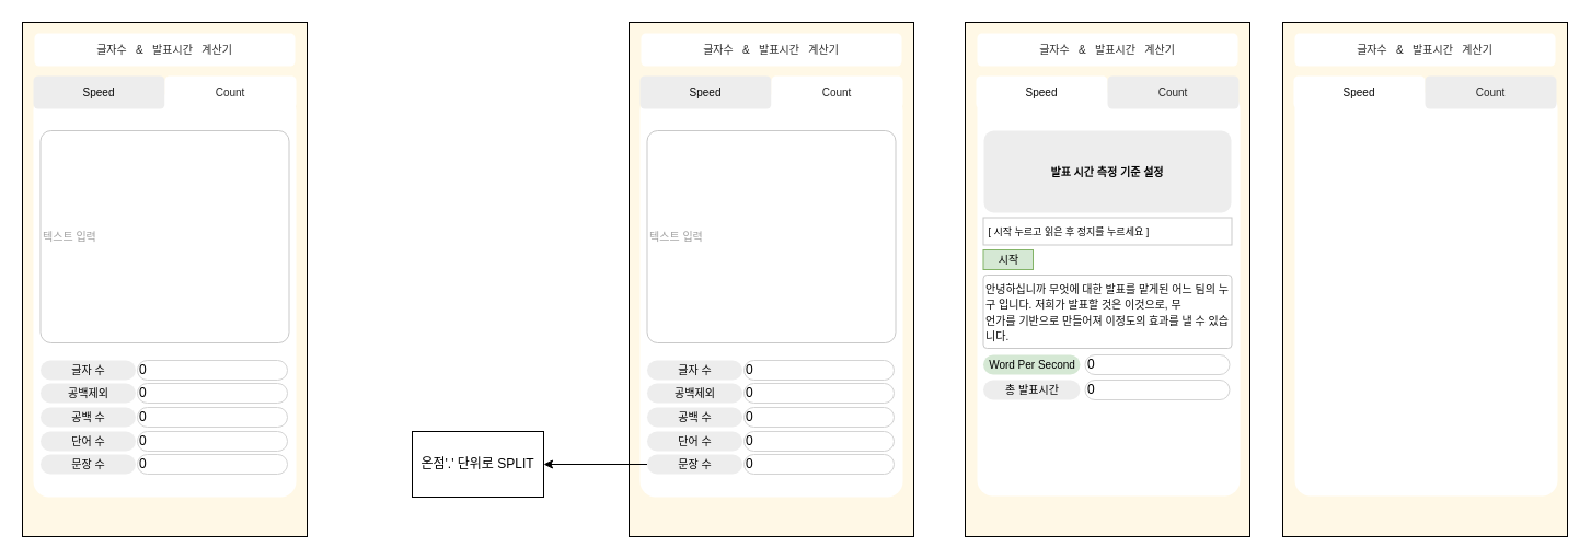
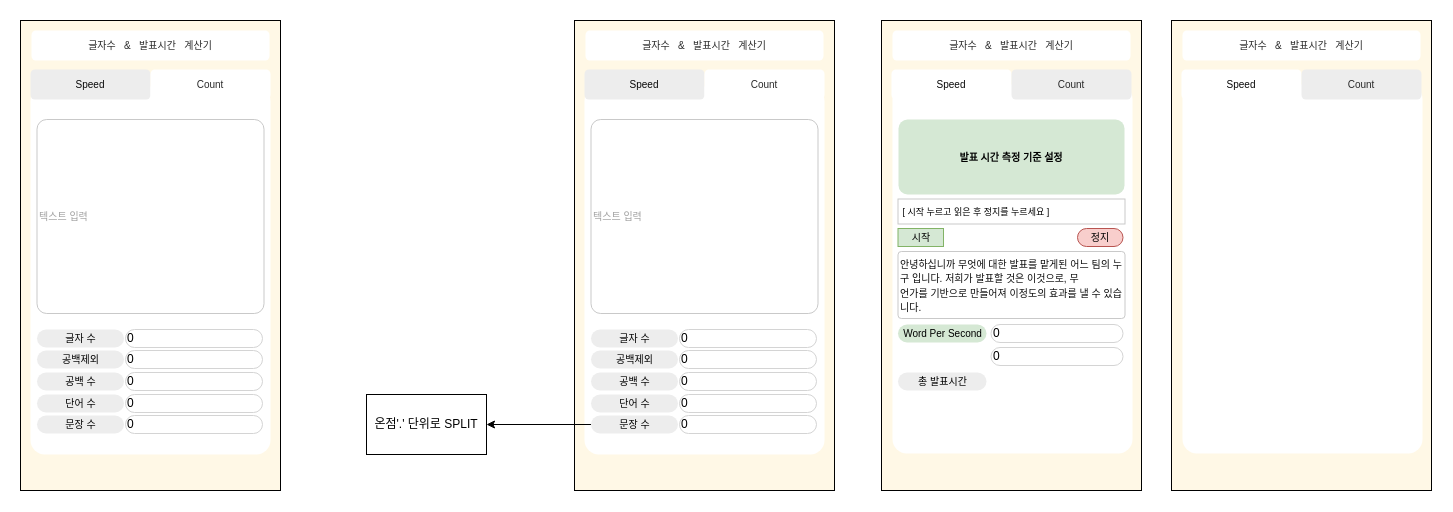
  <mxCell id="0" />
  <mxCell id="1" parent="0" />
  <mxCell id="2" value="" style="rounded=0;whiteSpace=wrap;html=1;fillColor=#FFF8E6;" parent="1" vertex="1"><mxGeometry x="881" y="20" width="260" height="470" as="geometry" /></mxCell>
  <mxCell id="3" value="" style="rounded=1;whiteSpace=wrap;html=1;fillColor=#FFFFFF;strokeColor=none;shadow=0;arcSize=6;" vertex="1" parent="1"><mxGeometry x="892" y="84" width="240" height="369" as="geometry" /></mxCell>
  <mxCell id="4" value="" style="rounded=0;whiteSpace=wrap;html=1;fillColor=#FFF8E6;" parent="1" vertex="1"><mxGeometry x="574" y="20" width="260" height="470" as="geometry" /></mxCell>
  <mxCell id="5" value="" style="rounded=1;whiteSpace=wrap;html=1;fillColor=#FFFFFF;strokeColor=none;shadow=0;arcSize=6;" parent="1" vertex="1"><mxGeometry x="584" y="86" width="240" height="368" as="geometry" /></mxCell>
  <mxCell id="6" value="&lt;font style=&quot;font-size: 10px;&quot; color=&quot;#080808&quot;&gt;Speed&lt;br&gt;&lt;/font&gt;" style="rounded=1;whiteSpace=wrap;html=1;strokeColor=none;" parent="1" vertex="1"><mxGeometry x="891" y="69" width="120" height="30" as="geometry" /></mxCell>
  <mxCell id="7" value="&lt;font style=&quot;font-size: 10px;&quot; color=&quot;#292929&quot;&gt;Count&lt;/font&gt;" style="rounded=1;whiteSpace=wrap;html=1;fillColor=#EDEDED;strokeColor=none;shadow=0;" parent="1" vertex="1"><mxGeometry x="1011" y="69" width="120" height="30" as="geometry" /></mxCell>
  <mxCell id="8" value="&lt;font color=&quot;#292929&quot;&gt;&lt;span style=&quot;font-size: 10px;&quot;&gt;글자수&amp;nbsp; &amp;nbsp;&amp;amp;&amp;nbsp; &amp;nbsp;발표시간&amp;nbsp; &amp;nbsp;계산기&lt;/span&gt;&lt;/font&gt;" style="rounded=1;whiteSpace=wrap;html=1;fillColor=#FFFFFF;strokeColor=none;" parent="1" vertex="1"><mxGeometry x="892" y="30" width="238" height="30" as="geometry" /></mxCell>
  <mxCell id="9" value="&lt;font style=&quot;font-size: 10px;&quot; color=&quot;#080808&quot;&gt;Speed&lt;/font&gt;" style="rounded=1;whiteSpace=wrap;html=1;strokeColor=none;fillColor=#EDEDED;" parent="1" vertex="1"><mxGeometry x="584" y="69" width="120" height="30" as="geometry" /></mxCell>
  <mxCell id="10" value="&lt;font style=&quot;font-size: 10px;&quot; color=&quot;#292929&quot;&gt;Count&lt;/font&gt;" style="rounded=1;whiteSpace=wrap;html=1;fillColor=#FFFFFF;strokeColor=none;shadow=0;" parent="1" vertex="1"><mxGeometry x="704" y="69" width="120" height="30" as="geometry" /></mxCell>
  <mxCell id="11" value="&lt;font color=&quot;#292929&quot;&gt;&lt;span style=&quot;font-size: 10px;&quot;&gt;글자수&amp;nbsp; &amp;nbsp;&amp;amp;&amp;nbsp; &amp;nbsp;발표시간&amp;nbsp; &amp;nbsp;계산기&lt;/span&gt;&lt;/font&gt;" style="rounded=1;whiteSpace=wrap;html=1;fillColor=#FFFFFF;strokeColor=none;" parent="1" vertex="1"><mxGeometry x="585" y="30" width="238" height="30" as="geometry" /></mxCell>
  <mxCell id="12" value="&lt;span style=&quot;font-size: 10px;&quot;&gt;&lt;font color=&quot;#0d0d0d&quot;&gt;안녕하십니까 무엇에 대한 발표를 맡게된 어느 팀의 누구 입니다. 저희가 발표할 것은 이것으로, 무&lt;br&gt;언가를 기반으로 만들어져 이정도의 효과를 낼 수 있습니다.&lt;/font&gt;&lt;/span&gt;" style="rounded=1;whiteSpace=wrap;html=1;arcSize=5;strokeColor=#C9C9C9;align=left;" parent="1" vertex="1"><mxGeometry x="897.5" y="251" width="227" height="67" as="geometry" /></mxCell>
  <mxCell id="13" value="0" style="rounded=1;whiteSpace=wrap;html=1;arcSize=50;strokeColor=#D4D4D4;align=left;" parent="1" vertex="1"><mxGeometry x="679" y="329" width="137" height="18" as="geometry" /></mxCell>
  <mxCell id="14" value="&lt;font style=&quot;font-size: 10px;&quot;&gt;글자 수&lt;/font&gt;" style="rounded=1;whiteSpace=wrap;html=1;arcSize=50;fillColor=#EDEDED;strokeColor=none;" parent="1" vertex="1"><mxGeometry x="590.5" y="329" width="87" height="18" as="geometry" /></mxCell>
  <mxCell id="15" value="0" style="rounded=1;whiteSpace=wrap;html=1;arcSize=50;strokeColor=#D4D4D4;align=left;" parent="1" vertex="1"><mxGeometry x="679" y="350" width="137" height="18" as="geometry" /></mxCell>
  <mxCell id="16" value="&lt;span style=&quot;font-size: 10px;&quot;&gt;공백제외&lt;/span&gt;" style="rounded=1;whiteSpace=wrap;html=1;arcSize=50;fillColor=#EDEDED;strokeColor=none;" parent="1" vertex="1"><mxGeometry x="590.5" y="350" width="87" height="18" as="geometry" /></mxCell>
  <mxCell id="17" value="0" style="rounded=1;whiteSpace=wrap;html=1;arcSize=50;strokeColor=#D4D4D4;align=left;" parent="1" vertex="1"><mxGeometry x="679" y="372" width="137" height="18" as="geometry" /></mxCell>
  <mxCell id="18" value="&lt;span style=&quot;font-size: 10px;&quot;&gt;공백 수&lt;/span&gt;" style="rounded=1;whiteSpace=wrap;html=1;arcSize=50;fillColor=#EDEDED;strokeColor=none;" parent="1" vertex="1"><mxGeometry x="590.5" y="372" width="87" height="18" as="geometry" /></mxCell>
  <mxCell id="19" value="0" style="rounded=1;whiteSpace=wrap;html=1;arcSize=50;strokeColor=#D4D4D4;align=left;" parent="1" vertex="1"><mxGeometry x="679" y="394" width="137" height="18" as="geometry" /></mxCell>
  <mxCell id="20" value="&lt;span style=&quot;font-size: 10px;&quot;&gt;단어 수&lt;/span&gt;" style="rounded=1;whiteSpace=wrap;html=1;arcSize=50;fillColor=#EDEDED;strokeColor=none;" parent="1" vertex="1"><mxGeometry x="590.5" y="394" width="87" height="18" as="geometry" /></mxCell>
  <mxCell id="21" value="0" style="rounded=1;whiteSpace=wrap;html=1;arcSize=50;strokeColor=#D4D4D4;align=left;" parent="1" vertex="1"><mxGeometry x="679" y="415" width="137" height="18" as="geometry" /></mxCell>
  <mxCell id="22" style="edgeStyle=orthogonalEdgeStyle;rounded=0;orthogonalLoop=1;jettySize=auto;html=1;" parent="1" source="23" target="24" edge="1"><mxGeometry relative="1" as="geometry"><mxPoint x="452.783" y="448.217" as="targetPoint" /></mxGeometry></mxCell>
  <mxCell id="23" value="&lt;span style=&quot;font-size: 10px;&quot;&gt;문장 수&lt;/span&gt;" style="rounded=1;whiteSpace=wrap;html=1;arcSize=50;fillColor=#EDEDED;strokeColor=none;" parent="1" vertex="1"><mxGeometry x="590.5" y="415" width="87" height="18" as="geometry" /></mxCell>
- <mxCell id="24" value="온점'.' 단위로 SPLIT" style="rounded=0;whiteSpace=wrap;html=1;" parent="1" vertex="1"><mxGeometry x="376.003" y="393.997" width="120" height="60" as="geometry" /></mxCell>
+ <mxCell id="24" value="온점'.' 단위로 SPLIT" style="rounded=0;whiteSpace=wrap;html=1;" parent="1" vertex="1"><mxGeometry x="366.003" y="393.997" width="120" height="60" as="geometry" /></mxCell>
  <mxCell id="25" value="&lt;font style=&quot;font-size: 10px;&quot; color=&quot;#a1a1a1&quot;&gt;텍스트 입력&lt;/font&gt;" style="rounded=1;whiteSpace=wrap;html=1;arcSize=5;strokeColor=#C9C9C9;align=left;" vertex="1" parent="1"><mxGeometry x="590.5" y="119" width="227" height="194" as="geometry" /></mxCell>
  <mxCell id="26" value="&lt;font style=&quot;font-size: 10px;&quot;&gt;시작&lt;/font&gt;" style="whiteSpace=wrap;html=1;arcSize=50;fillColor=#d5e8d4;strokeColor=#82b366;rounded=0;" vertex="1" parent="1"><mxGeometry x="897.5" y="228" width="45.5" height="18" as="geometry" /></mxCell>
+ <mxCell id="27" value="&lt;span style=&quot;font-size: 10px;&quot;&gt;정지&lt;/span&gt;" style="rounded=1;whiteSpace=wrap;html=1;arcSize=50;fillColor=#f8cecc;strokeColor=#b85450;" vertex="1" parent="1"><mxGeometry x="1077" y="228" width="45.5" height="18" as="geometry" /></mxCell>
  <mxCell id="28" value="&lt;span style=&quot;font-size: 10px;&quot;&gt;Word Per Second&lt;/span&gt;" style="rounded=1;whiteSpace=wrap;html=1;arcSize=50;fillColor=#d5e8d4;strokeColor=none;" vertex="1" parent="1"><mxGeometry x="897.5" y="324" width="88.5" height="18" as="geometry" /></mxCell>
  <mxCell id="29" value="0" style="rounded=1;whiteSpace=wrap;html=1;arcSize=50;strokeColor=#D4D4D4;align=left;" vertex="1" parent="1"><mxGeometry x="990.5" y="324" width="132" height="18" as="geometry" /></mxCell>
- <mxCell id="30" value="&lt;span style=&quot;font-size: 10px;&quot;&gt;총 발표시간&lt;/span&gt;" style="rounded=1;whiteSpace=wrap;html=1;arcSize=50;fillColor=#EDEDED;strokeColor=none;" vertex="1" parent="1"><mxGeometry x="897.5" y="347" width="88.5" height="18" as="geometry" /></mxCell>
+ <mxCell id="30" value="&lt;span style=&quot;font-size: 10px;&quot;&gt;총 발표시간&lt;/span&gt;" style="rounded=1;whiteSpace=wrap;html=1;arcSize=50;fillColor=#EDEDED;strokeColor=none;" vertex="1" parent="1"><mxGeometry x="897.5" y="372" width="88.5" height="18" as="geometry" /></mxCell>
  <mxCell id="31" value="0" style="rounded=1;whiteSpace=wrap;html=1;arcSize=50;strokeColor=#D4D4D4;align=left;" vertex="1" parent="1"><mxGeometry x="990.5" y="347" width="132" height="18" as="geometry" /></mxCell>
- <mxCell id="32" value="&lt;span style=&quot;font-size: 10px;&quot;&gt;&lt;b&gt;발표 시간 측정 기준 설정&lt;/b&gt;&lt;/span&gt;" style="rounded=1;whiteSpace=wrap;html=1;arcSize=12;fillColor=#EDEDED;strokeColor=none;" vertex="1" parent="1"><mxGeometry x="898" y="119" width="226" height="75" as="geometry" /></mxCell>
+ <mxCell id="32" value="&lt;span style=&quot;font-size: 10px;&quot;&gt;&lt;b&gt;발표 시간 측정 기준 설정&lt;/b&gt;&lt;/span&gt;" style="rounded=1;whiteSpace=wrap;html=1;arcSize=12;fillColor=#d5e8d4;strokeColor=none;" vertex="1" parent="1"><mxGeometry x="898" y="119" width="226" height="75" as="geometry" /></mxCell>
  <mxCell id="33" value="&lt;font style=&quot;font-size: 9px;&quot;&gt;&amp;nbsp;[ 시작 누르고 읽은 후 정지를 누르세요 ]&lt;/font&gt;" style="whiteSpace=wrap;html=1;arcSize=38;strokeColor=#C9C9C9;align=left;rounded=0;" vertex="1" parent="1"><mxGeometry x="897.5" y="198.5" width="227" height="25" as="geometry" /></mxCell>
  <mxCell id="34" value="" style="rounded=0;whiteSpace=wrap;html=1;fillColor=#FFF8E6;" vertex="1" parent="1"><mxGeometry x="20" y="20" width="260" height="470" as="geometry" /></mxCell>
  <mxCell id="35" value="" style="rounded=1;whiteSpace=wrap;html=1;fillColor=#FFFFFF;strokeColor=none;shadow=0;arcSize=6;" vertex="1" parent="1"><mxGeometry x="30" y="86" width="240" height="368" as="geometry" /></mxCell>
  <mxCell id="36" value="&lt;font style=&quot;font-size: 10px;&quot; color=&quot;#080808&quot;&gt;Speed&lt;/font&gt;" style="rounded=1;whiteSpace=wrap;html=1;strokeColor=none;fillColor=#EDEDED;" vertex="1" parent="1"><mxGeometry x="30" y="69" width="120" height="30" as="geometry" /></mxCell>
  <mxCell id="37" value="&lt;font style=&quot;font-size: 10px;&quot; color=&quot;#292929&quot;&gt;Count&lt;/font&gt;" style="rounded=1;whiteSpace=wrap;html=1;fillColor=#FFFFFF;strokeColor=none;shadow=0;" vertex="1" parent="1"><mxGeometry x="150" y="69" width="120" height="30" as="geometry" /></mxCell>
  <mxCell id="38" value="&lt;font color=&quot;#292929&quot;&gt;&lt;span style=&quot;font-size: 10px;&quot;&gt;글자수&amp;nbsp; &amp;nbsp;&amp;amp;&amp;nbsp; &amp;nbsp;발표시간&amp;nbsp; &amp;nbsp;계산기&lt;/span&gt;&lt;/font&gt;" style="rounded=1;whiteSpace=wrap;html=1;fillColor=#FFFFFF;strokeColor=none;" vertex="1" parent="1"><mxGeometry x="31" y="30" width="238" height="30" as="geometry" /></mxCell>
  <mxCell id="39" value="0" style="rounded=1;whiteSpace=wrap;html=1;arcSize=50;strokeColor=#D4D4D4;align=left;" vertex="1" parent="1"><mxGeometry x="125" y="329" width="137" height="18" as="geometry" /></mxCell>
  <mxCell id="40" value="&lt;font style=&quot;font-size: 10px;&quot;&gt;글자 수&lt;/font&gt;" style="rounded=1;whiteSpace=wrap;html=1;arcSize=50;fillColor=#EDEDED;strokeColor=none;" vertex="1" parent="1"><mxGeometry x="36.5" y="329" width="87" height="18" as="geometry" /></mxCell>
  <mxCell id="41" value="0" style="rounded=1;whiteSpace=wrap;html=1;arcSize=50;strokeColor=#D4D4D4;align=left;" vertex="1" parent="1"><mxGeometry x="125" y="350" width="137" height="18" as="geometry" /></mxCell>
  <mxCell id="42" value="&lt;span style=&quot;font-size: 10px;&quot;&gt;공백제외&lt;/span&gt;" style="rounded=1;whiteSpace=wrap;html=1;arcSize=50;fillColor=#EDEDED;strokeColor=none;" vertex="1" parent="1"><mxGeometry x="36.5" y="350" width="87" height="18" as="geometry" /></mxCell>
  <mxCell id="43" value="0" style="rounded=1;whiteSpace=wrap;html=1;arcSize=50;strokeColor=#D4D4D4;align=left;" vertex="1" parent="1"><mxGeometry x="125" y="372" width="137" height="18" as="geometry" /></mxCell>
  <mxCell id="44" value="&lt;span style=&quot;font-size: 10px;&quot;&gt;공백 수&lt;/span&gt;" style="rounded=1;whiteSpace=wrap;html=1;arcSize=50;fillColor=#EDEDED;strokeColor=none;" vertex="1" parent="1"><mxGeometry x="36.5" y="372" width="87" height="18" as="geometry" /></mxCell>
  <mxCell id="45" value="0" style="rounded=1;whiteSpace=wrap;html=1;arcSize=50;strokeColor=#D4D4D4;align=left;" vertex="1" parent="1"><mxGeometry x="125" y="394" width="137" height="18" as="geometry" /></mxCell>
  <mxCell id="46" value="&lt;span style=&quot;font-size: 10px;&quot;&gt;단어 수&lt;/span&gt;" style="rounded=1;whiteSpace=wrap;html=1;arcSize=50;fillColor=#EDEDED;strokeColor=none;" vertex="1" parent="1"><mxGeometry x="36.5" y="394" width="87" height="18" as="geometry" /></mxCell>
  <mxCell id="47" value="0" style="rounded=1;whiteSpace=wrap;html=1;arcSize=50;strokeColor=#D4D4D4;align=left;" vertex="1" parent="1"><mxGeometry x="125" y="415" width="137" height="18" as="geometry" /></mxCell>
  <mxCell id="48" value="&lt;span style=&quot;font-size: 10px;&quot;&gt;문장 수&lt;/span&gt;" style="rounded=1;whiteSpace=wrap;html=1;arcSize=50;fillColor=#EDEDED;strokeColor=none;" vertex="1" parent="1"><mxGeometry x="36.5" y="415" width="87" height="18" as="geometry" /></mxCell>
  <mxCell id="49" value="&lt;font style=&quot;font-size: 10px;&quot; color=&quot;#a1a1a1&quot;&gt;텍스트 입력&lt;/font&gt;" style="rounded=1;whiteSpace=wrap;html=1;arcSize=5;strokeColor=#C9C9C9;align=left;" vertex="1" parent="1"><mxGeometry x="36.5" y="119" width="227" height="194" as="geometry" /></mxCell>
  <mxCell id="50" value="" style="rounded=0;whiteSpace=wrap;html=1;fillColor=#FFF8E6;" vertex="1" parent="1"><mxGeometry x="1171" y="20" width="260" height="470" as="geometry" /></mxCell>
  <mxCell id="51" value="" style="rounded=1;whiteSpace=wrap;html=1;fillColor=#FFFFFF;strokeColor=none;shadow=0;arcSize=6;" vertex="1" parent="1"><mxGeometry x="1182" y="84" width="240" height="369" as="geometry" /></mxCell>
  <mxCell id="52" value="&lt;font style=&quot;font-size: 10px;&quot; color=&quot;#080808&quot;&gt;Speed&lt;br&gt;&lt;/font&gt;" style="rounded=1;whiteSpace=wrap;html=1;strokeColor=none;" vertex="1" parent="1"><mxGeometry x="1181" y="69" width="120" height="30" as="geometry" /></mxCell>
  <mxCell id="53" value="&lt;font style=&quot;font-size: 10px;&quot; color=&quot;#292929&quot;&gt;Count&lt;/font&gt;" style="rounded=1;whiteSpace=wrap;html=1;fillColor=#EDEDED;strokeColor=none;shadow=0;" vertex="1" parent="1"><mxGeometry x="1301" y="69" width="120" height="30" as="geometry" /></mxCell>
  <mxCell id="54" value="&lt;font color=&quot;#292929&quot;&gt;&lt;span style=&quot;font-size: 10px;&quot;&gt;글자수&amp;nbsp; &amp;nbsp;&amp;amp;&amp;nbsp; &amp;nbsp;발표시간&amp;nbsp; &amp;nbsp;계산기&lt;/span&gt;&lt;/font&gt;" style="rounded=1;whiteSpace=wrap;html=1;fillColor=#FFFFFF;strokeColor=none;" vertex="1" parent="1"><mxGeometry x="1182" y="30" width="238" height="30" as="geometry" /></mxCell>
